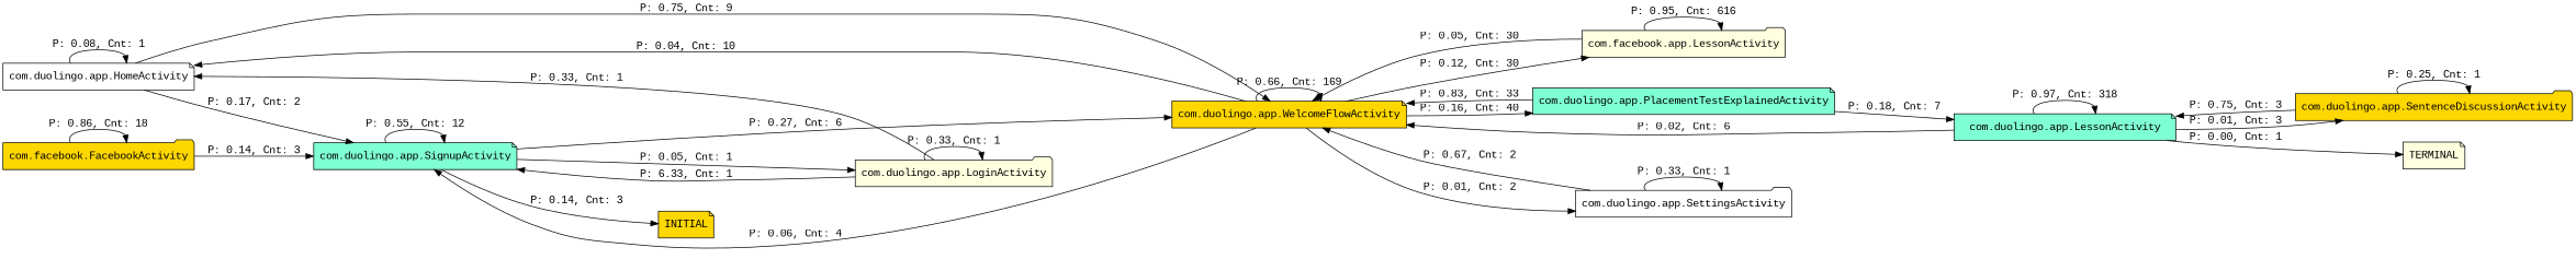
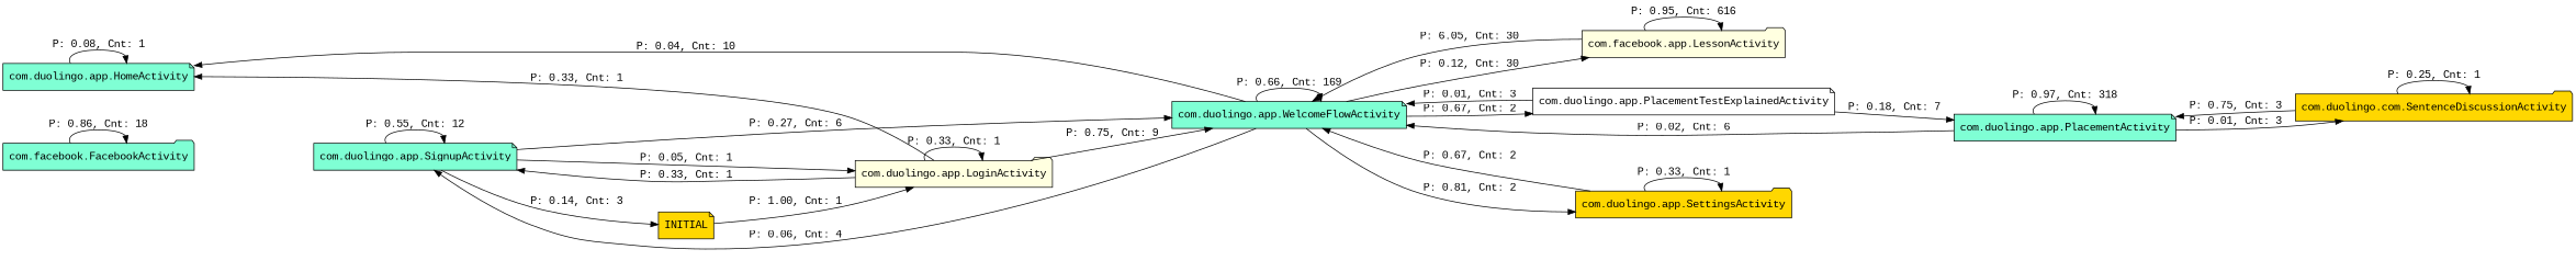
  digraph {
    fontname="Liberation Mono"
    rankdir=LR
    node [fillcolor=gold fontname="Liberation Mono" shape=note style=filled]
    edge [fontname="Liberation Mono"]
-   n1 [fillcolor=white label="com.duolingo.app.HomeActivity"]
+   n1 [fillcolor=aquamarine label="com.duolingo.app.HomeActivity"]
    n2 [fillcolor=aquamarine label="com.duolingo.app.SignupActivity"]
-   n3 [label="com.duolingo.app.WelcomeFlowActivity"]
+   n3 [fillcolor=aquamarine label="com.duolingo.app.WelcomeFlowActivity"]
    n4 [fillcolor=lightyellow label="com.duolingo.app.LoginActivity" shape=folder]
    n5 [label=INITIAL]
    n6 [fillcolor=lightyellow label="com.facebook.app.LessonActivity" shape=folder]
-   n7 [fillcolor=aquamarine label="com.duolingo.app.PlacementTestExplainedActivity"]
-   n8 [fillcolor=white label="com.duolingo.app.SettingsActivity" shape=folder]
-   n9 [fillcolor=aquamarine label="com.duolingo.app.LessonActivity"]
-   n10 [label="com.duolingo.app.SentenceDiscussionActivity" shape=folder]
-   n11 [fillcolor=lightyellow label=TERMINAL]
-   n12 [label="com.facebook.FacebookActivity" shape=folder]
+   n7 [fillcolor=white label="com.duolingo.app.PlacementTestExplainedActivity"]
+   n8 [label="com.duolingo.app.SettingsActivity" shape=folder]
+   n9 [fillcolor=aquamarine label="com.duolingo.app.PlacementActivity"]
+   n10 [label="com.duolingo.com.SentenceDiscussionActivity" shape=folder]
+   n12 [fillcolor=aquamarine label="com.facebook.FacebookActivity" shape=folder]
    n1 -> n1 [label="P: 0.08, Cnt: 1"]
-   n1 -> n2 [label="P: 0.17, Cnt: 2"]
-   n1 -> n3 [label="P: 0.75, Cnt: 9"]
+   n4 -> n3 [label="P: 0.75, Cnt: 9"]
    n2 -> n2 [label="P: 0.55, Cnt: 12"]
    n2 -> n3 [label="P: 0.27, Cnt: 6"]
    n2 -> n4 [label="P: 0.05, Cnt: 1"]
    n2 -> n5 [label="P: 0.14, Cnt: 3"]
    n3 -> n1 [label="P: 0.04, Cnt: 10"]
    n3 -> n2 [label="P: 0.06, Cnt: 4"]
    n3 -> n3 [label="P: 0.66, Cnt: 169"]
    n3 -> n6 [label="P: 0.12, Cnt: 30"]
-   n3 -> n7 [label="P: 0.16, Cnt: 40"]
-   n3 -> n8 [label="P: 0.01, Cnt: 2"]
+   n3 -> n7 [label="P: 0.67, Cnt: 2"]
+   n3 -> n8 [label="P: 0.81, Cnt: 2"]
    n4 -> n1 [label="P: 0.33, Cnt: 1"]
-   n4 -> n2 [label="P: 6.33, Cnt: 1"]
+   n4 -> n2 [label="P: 0.33, Cnt: 1"]
    n4 -> n4 [label="P: 0.33, Cnt: 1"]
-   n6 -> n3 [label="P: 0.05, Cnt: 30"]
+   n5 -> n4 [label="P: 1.00, Cnt: 1"]
+   n6 -> n3 [label="P: 6.05, Cnt: 30"]
    n6 -> n6 [label="P: 0.95, Cnt: 616"]
-   n7 -> n3 [label="P: 0.83, Cnt: 33"]
+   n7 -> n3 [label="P: 0.01, Cnt: 3"]
    n7 -> n9 [label="P: 0.18, Cnt: 7"]
    n8 -> n3 [label="P: 0.67, Cnt: 2"]
    n8 -> n8 [label="P: 0.33, Cnt: 1"]
    n9 -> n3 [label="P: 0.02, Cnt: 6"]
    n9 -> n9 [label="P: 0.97, Cnt: 318"]
    n9 -> n10 [label="P: 0.01, Cnt: 3"]
-   n9 -> n11 [label="P: 0.00, Cnt: 1"]
    n10 -> n9 [label="P: 0.75, Cnt: 3"]
    n10 -> n10 [label="P: 0.25, Cnt: 1"]
-   n12 -> n2 [label="P: 0.14, Cnt: 3"]
    n12 -> n12 [label="P: 0.86, Cnt: 18"]
  }
